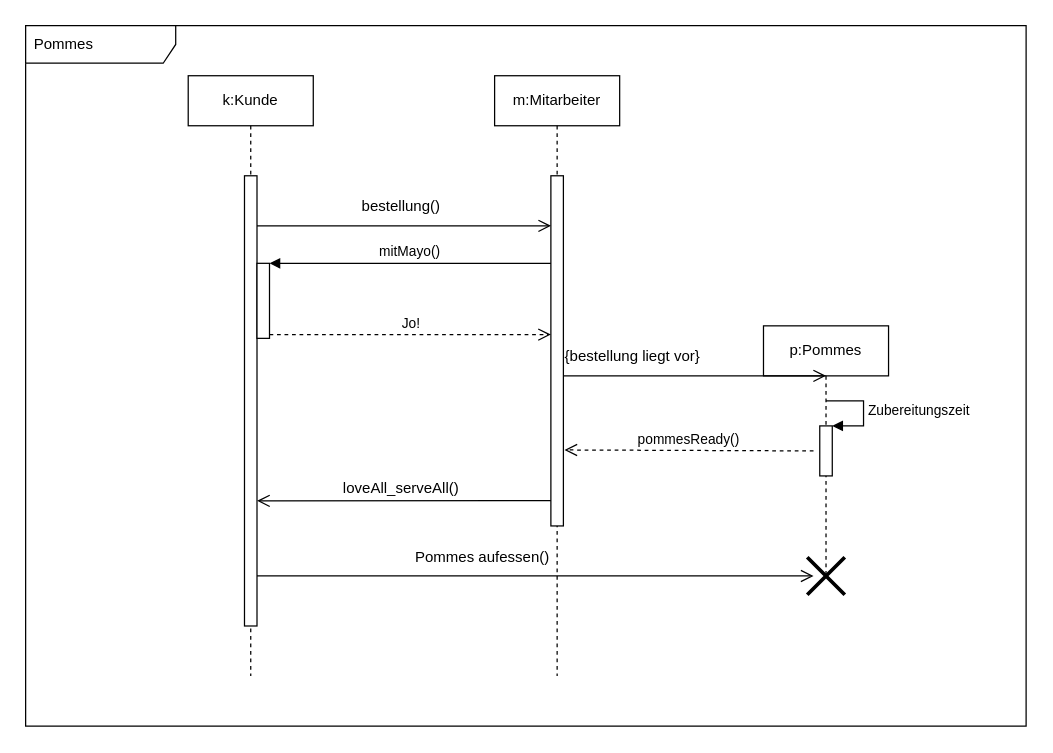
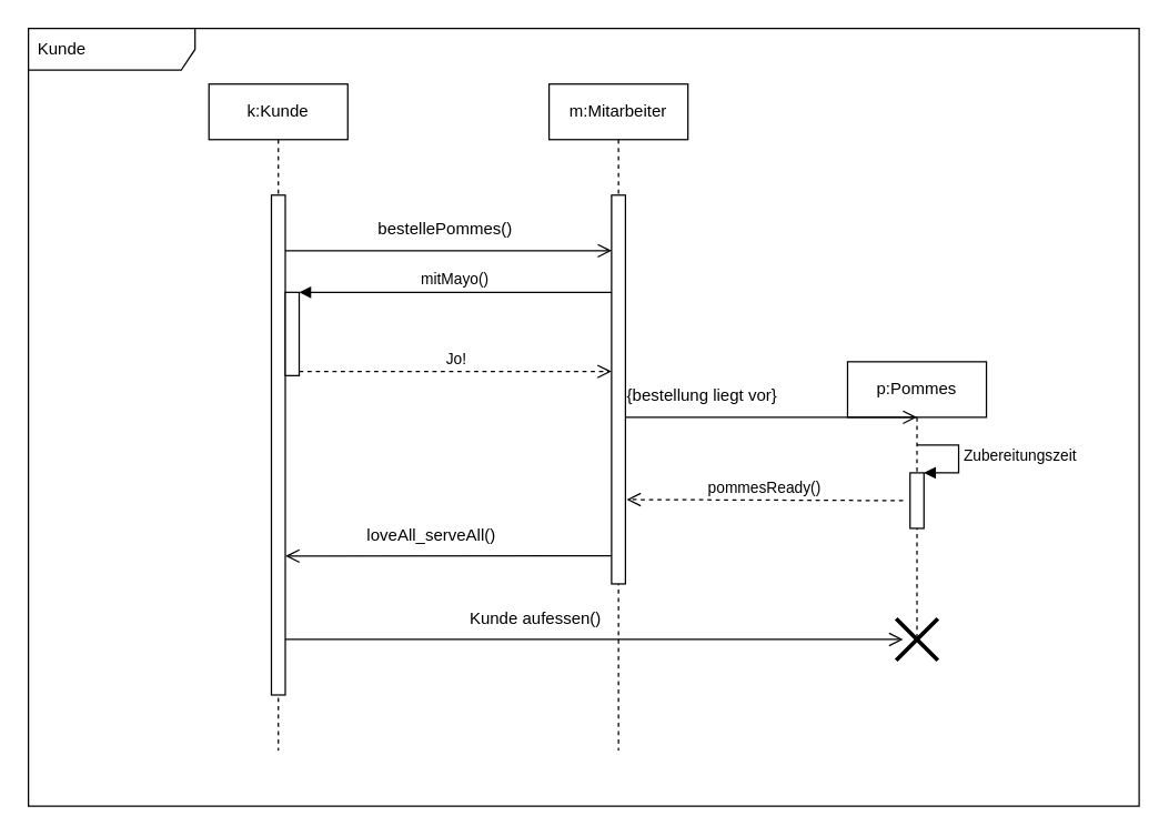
  <mxCell id="0" />
  <mxCell id="1" parent="0" />
- <mxCell id="2" value="Pommes" style="shape=umlFrame;whiteSpace=wrap;html=1;width=120;height=30;boundedLbl=1;verticalAlign=middle;align=left;spacingLeft=5;" vertex="1" parent="1"><mxGeometry width="800" height="560" as="geometry" x="20" y="20" /></mxCell>
+ <mxCell id="2" value="Kunde" style="shape=umlFrame;whiteSpace=wrap;html=1;width=120;height=30;boundedLbl=1;verticalAlign=middle;align=left;spacingLeft=5;" vertex="1" parent="1"><mxGeometry width="800" height="560" as="geometry" x="20" y="20" /></mxCell>
  <mxCell id="3" value="k:Kunde" style="shape=umlLifeline;perimeter=lifelinePerimeter;whiteSpace=wrap;html=1;container=1;collapsible=0;recursiveResize=0;outlineConnect=0;" vertex="1" parent="1"><mxGeometry x="150" y="60" width="100" height="480" as="geometry" /></mxCell>
  <mxCell id="4" value="" style="html=1;points=[];perimeter=orthogonalPerimeter;" vertex="1" parent="3"><mxGeometry x="45" y="80" width="10" height="360" as="geometry" /></mxCell>
  <mxCell id="5" value="" style="endArrow=open;startArrow=none;endFill=0;startFill=0;endSize=8;html=1;verticalAlign=bottom;labelBackgroundColor=none;strokeWidth=1;entryX=0.014;entryY=0.143;entryDx=0;entryDy=0;entryPerimeter=0;" edge="1" parent="3" target="9"><mxGeometry width="160" relative="1" as="geometry"><mxPoint x="55" y="120" as="sourcePoint" /><mxPoint x="270" y="120" as="targetPoint" /></mxGeometry></mxCell>
  <mxCell id="6" value="" style="html=1;points=[];perimeter=orthogonalPerimeter;" vertex="1" parent="3"><mxGeometry x="55" y="150" width="10" height="60" as="geometry" /></mxCell>
  <mxCell id="7" value="" style="endArrow=open;startArrow=none;endFill=0;startFill=0;endSize=8;html=1;verticalAlign=bottom;labelBackgroundColor=none;strokeWidth=1;" edge="1" parent="3"><mxGeometry width="160" relative="1" as="geometry"><mxPoint x="55" y="400" as="sourcePoint" /><mxPoint x="500" y="400" as="targetPoint" /></mxGeometry></mxCell>
  <mxCell id="8" value="m:Mitarbeiter" style="shape=umlLifeline;perimeter=lifelinePerimeter;whiteSpace=wrap;html=1;container=1;collapsible=0;recursiveResize=0;outlineConnect=0;" vertex="1" parent="1"><mxGeometry x="395" y="60" width="100" height="480" as="geometry" /></mxCell>
  <mxCell id="9" value="" style="html=1;points=[];perimeter=orthogonalPerimeter;" vertex="1" parent="8"><mxGeometry x="45" y="80" width="10" height="280" as="geometry" /></mxCell>
- <mxCell id="10" value="Pommes aufessen()" style="text;html=1;align=center;verticalAlign=middle;resizable=0;points=[];autosize=1;strokeColor=none;fillColor=none;" vertex="1" parent="8"><mxGeometry x="-75" y="370" width="130" height="30" as="geometry" /></mxCell>
+ <mxCell id="10" value="Kunde aufessen()" style="text;html=1;align=center;verticalAlign=middle;resizable=0;points=[];autosize=1;strokeColor=none;fillColor=none;" vertex="1" parent="8"><mxGeometry x="-75" y="370" width="130" height="30" as="geometry" /></mxCell>
  <mxCell id="11" value="p:Pommes" style="shape=umlLifeline;perimeter=lifelinePerimeter;whiteSpace=wrap;html=1;container=1;collapsible=0;recursiveResize=0;outlineConnect=0;" vertex="1" parent="1"><mxGeometry x="610" y="260" width="100" height="200" as="geometry" /></mxCell>
  <mxCell id="12" value="" style="html=1;points=[];perimeter=orthogonalPerimeter;" vertex="1" parent="11"><mxGeometry x="45" y="80" width="10" height="40" as="geometry" /></mxCell>
  <mxCell id="13" value="Zubereitungszeit" style="edgeStyle=orthogonalEdgeStyle;html=1;align=left;spacingLeft=2;endArrow=block;rounded=0;entryX=1;entryY=0;" edge="1" target="12" parent="11"><mxGeometry relative="1" as="geometry"><mxPoint x="50" y="60" as="sourcePoint" /><Array as="points"><mxPoint x="80" y="60" /></Array></mxGeometry></mxCell>
  <mxCell id="14" value="" style="shape=umlDestroy;whiteSpace=wrap;html=1;strokeWidth=3;" vertex="1" parent="11"><mxGeometry x="35" y="185" width="30" height="30" as="geometry" /></mxCell>
- <mxCell id="15" value="bestellung()" style="text;html=1;align=center;verticalAlign=middle;resizable=0;points=[];autosize=1;strokeColor=none;fillColor=none;" vertex="1" parent="1"><mxGeometry x="260" y="150" width="120" height="30" as="geometry" /></mxCell>
+ <mxCell id="15" value="bestellePommes()" style="text;html=1;align=center;verticalAlign=middle;resizable=0;points=[];autosize=1;strokeColor=none;fillColor=none;" vertex="1" parent="1"><mxGeometry x="260" y="150" width="120" height="30" as="geometry" /></mxCell>
  <mxCell id="16" value="mitMayo()" style="html=1;verticalAlign=bottom;endArrow=block;entryX=1;entryY=0;" edge="1" target="6" parent="1"><mxGeometry relative="1" as="geometry"><mxPoint x="440" y="210" as="sourcePoint" /></mxGeometry></mxCell>
  <mxCell id="17" value="Jo!" style="html=1;verticalAlign=bottom;endArrow=open;dashed=1;endSize=8;exitX=1;exitY=0.95;" edge="1" source="6" parent="1"><mxGeometry relative="1" as="geometry"><mxPoint x="440" y="267" as="targetPoint" /></mxGeometry></mxCell>
  <mxCell id="18" value="" style="endArrow=open;startArrow=none;endFill=0;startFill=0;endSize=8;html=1;verticalAlign=bottom;labelBackgroundColor=none;strokeWidth=1;exitX=0.078;exitY=1.001;exitDx=0;exitDy=0;exitPerimeter=0;" edge="1" parent="1" source="19"><mxGeometry width="160" relative="1" as="geometry"><mxPoint x="500" y="300" as="sourcePoint" /><mxPoint x="660" y="300" as="targetPoint" /></mxGeometry></mxCell>
  <mxCell id="19" value="{bestellung liegt vor}" style="text;html=1;align=center;verticalAlign=middle;resizable=0;points=[];autosize=1;strokeColor=none;fillColor=none;" vertex="1" parent="1"><mxGeometry x="440" y="270" width="130" height="30" as="geometry" /></mxCell>
  <mxCell id="20" value="pommesReady()" style="html=1;verticalAlign=bottom;endArrow=open;dashed=1;endSize=8;entryX=1.089;entryY=0.783;entryDx=0;entryDy=0;entryPerimeter=0;" edge="1" parent="1" target="9"><mxGeometry relative="1" as="geometry"><mxPoint x="650" y="360" as="sourcePoint" /><mxPoint x="480" y="360" as="targetPoint" /></mxGeometry></mxCell>
  <mxCell id="21" value="" style="endArrow=open;startArrow=none;endFill=0;startFill=0;endSize=8;html=1;verticalAlign=bottom;labelBackgroundColor=none;strokeWidth=1;exitX=0;exitY=0.928;exitDx=0;exitDy=0;exitPerimeter=0;entryX=1.007;entryY=0.722;entryDx=0;entryDy=0;entryPerimeter=0;" edge="1" parent="1" source="9" target="4"><mxGeometry width="160" relative="1" as="geometry"><mxPoint x="435.5" y="380" as="sourcePoint" /><mxPoint x="204.5" y="384" as="targetPoint" /></mxGeometry></mxCell>
- <mxCell id="22" value="loveAll_serveAll()" style="text;html=1;align=center;verticalAlign=middle;resizable=0;points=[];autosize=1;strokeColor=none;fillColor=none;" vertex="1" parent="1"><mxGeometry x="260" y="375" width="120" height="30" as="geometry" /></mxCell>
+ <mxCell id="22" value="loveAll_serveAll()" style="text;html=1;align=center;verticalAlign=middle;resizable=0;points=[];autosize=1;strokeColor=none;fillColor=none;" vertex="1" parent="1"><mxGeometry x="250" y="370" width="120" height="30" as="geometry" /></mxCell>
